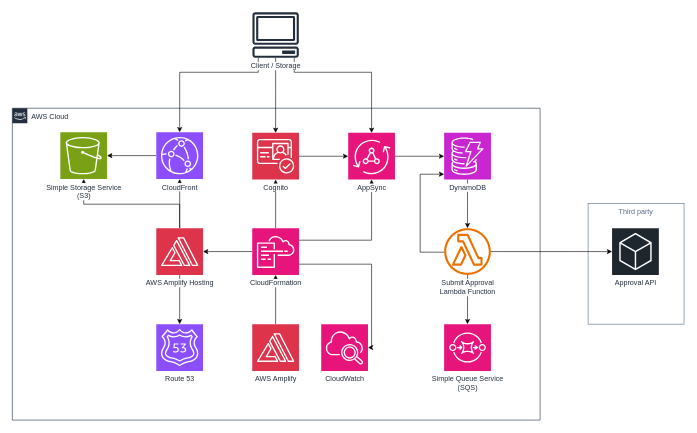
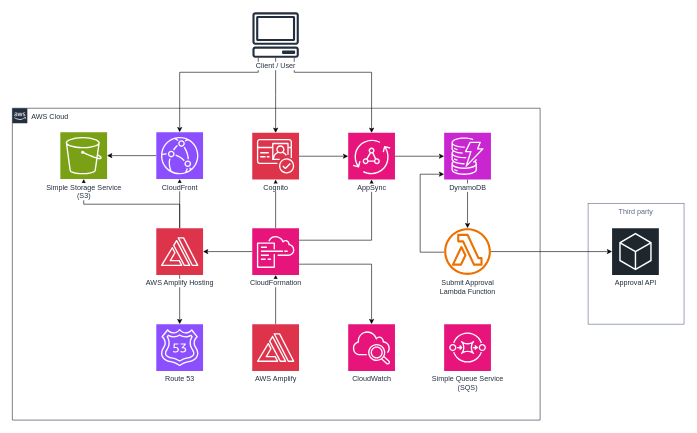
  <mxCell id="0" />
  <mxCell id="1" parent="0" />
  <mxCell id="2" value="AWS Cloud" style="points=[[0,0],[0.25,0],[0.5,0],[0.75,0],[1,0],[1,0.25],[1,0.5],[1,0.75],[1,1],[0.75,1],[0.5,1],[0.25,1],[0,1],[0,0.75],[0,0.5],[0,0.25]];outlineConnect=0;gradientColor=none;html=1;whiteSpace=wrap;fontSize=12;fontStyle=0;container=1;pointerEvents=0;collapsible=0;recursiveResize=0;shape=mxgraph.aws4.group;grIcon=mxgraph.aws4.group_aws_cloud_alt;strokeColor=#232F3E;fillColor=none;verticalAlign=top;align=left;spacingLeft=30;fontColor=#232F3E;dashed=0;" vertex="1" parent="1"><mxGeometry x="20" y="180" width="880" height="520" as="geometry" /></mxCell>
  <mxCell id="3" style="edgeStyle=orthogonalEdgeStyle;rounded=0;orthogonalLoop=1;jettySize=auto;html=1;" edge="1" parent="2" source="5" target="18"><mxGeometry relative="1" as="geometry" /></mxCell>
  <mxCell id="4" style="edgeStyle=orthogonalEdgeStyle;rounded=0;orthogonalLoop=1;jettySize=auto;html=1;" edge="1" parent="2" source="18" target="25"><mxGeometry relative="1" as="geometry"><Array as="points"><mxPoint x="599" y="260" /></Array></mxGeometry></mxCell>
  <mxCell id="5" value="AWS Amplify" style="sketch=0;points=[[0,0,0],[0.25,0,0],[0.5,0,0],[0.75,0,0],[1,0,0],[0,1,0],[0.25,1,0],[0.5,1,0],[0.75,1,0],[1,1,0],[0,0.25,0],[0,0.5,0],[0,0.75,0],[1,0.25,0],[1,0.5,0],[1,0.75,0]];outlineConnect=0;fontColor=#232F3E;fillColor=#DD344C;strokeColor=#ffffff;dashed=0;verticalLabelPosition=bottom;verticalAlign=top;align=center;html=1;fontSize=12;fontStyle=0;aspect=fixed;shape=mxgraph.aws4.resourceIcon;resIcon=mxgraph.aws4.amplify;" vertex="1" parent="2"><mxGeometry x="400" y="360" width="78" height="78" as="geometry" /></mxCell>
  <mxCell id="6" style="edgeStyle=orthogonalEdgeStyle;rounded=0;orthogonalLoop=1;jettySize=auto;html=1;" edge="1" parent="2" source="21" target="8"><mxGeometry relative="1" as="geometry" /></mxCell>
  <mxCell id="7" style="edgeStyle=orthogonalEdgeStyle;rounded=0;orthogonalLoop=1;jettySize=auto;html=1;" edge="1" parent="2" source="8"><mxGeometry relative="1" as="geometry"><mxPoint x="759" y="200" as="targetPoint" /></mxGeometry></mxCell>
  <mxCell id="8" value="DynamoDB" style="sketch=0;points=[[0,0,0],[0.25,0,0],[0.5,0,0],[0.75,0,0],[1,0,0],[0,1,0],[0.25,1,0],[0.5,1,0],[0.75,1,0],[1,1,0],[0,0.25,0],[0,0.5,0],[0,0.75,0],[1,0.25,0],[1,0.5,0],[1,0.75,0]];outlineConnect=0;fontColor=#232F3E;fillColor=#C925D1;strokeColor=#ffffff;dashed=0;verticalLabelPosition=bottom;verticalAlign=top;align=center;html=1;fontSize=12;fontStyle=0;aspect=fixed;shape=mxgraph.aws4.resourceIcon;resIcon=mxgraph.aws4.dynamodb;labelBackgroundColor=default;" vertex="1" parent="2"><mxGeometry x="720" y="41" width="78" height="78" as="geometry" /></mxCell>
  <mxCell id="9" style="edgeStyle=orthogonalEdgeStyle;rounded=0;orthogonalLoop=1;jettySize=auto;html=1;" edge="1" parent="2" source="24" target="14"><mxGeometry relative="1" as="geometry" /></mxCell>
  <mxCell id="10" style="edgeStyle=orthogonalEdgeStyle;rounded=0;orthogonalLoop=1;jettySize=auto;html=1;" edge="1" parent="2" source="24" target="11"><mxGeometry relative="1" as="geometry"><Array as="points"><mxPoint x="279" y="160" /><mxPoint x="119" y="160" /></Array></mxGeometry></mxCell>
  <mxCell id="11" value="Simple Storage Service&lt;br&gt;(S3)" style="sketch=0;points=[[0,0,0],[0.25,0,0],[0.5,0,0],[0.75,0,0],[1,0,0],[0,1,0],[0.25,1,0],[0.5,1,0],[0.75,1,0],[1,1,0],[0,0.25,0],[0,0.5,0],[0,0.75,0],[1,0.25,0],[1,0.5,0],[1,0.75,0]];outlineConnect=0;fontColor=#232F3E;fillColor=#7AA116;strokeColor=#ffffff;dashed=0;verticalLabelPosition=bottom;verticalAlign=top;align=center;html=1;fontSize=12;fontStyle=0;aspect=fixed;shape=mxgraph.aws4.resourceIcon;resIcon=mxgraph.aws4.s3;labelBackgroundColor=default;" vertex="1" parent="2"><mxGeometry x="80" y="40" width="78" height="78" as="geometry" /></mxCell>
  <mxCell id="12" style="edgeStyle=orthogonalEdgeStyle;rounded=0;orthogonalLoop=1;jettySize=auto;html=1;" edge="1" parent="2" source="27" target="8"><mxGeometry relative="1" as="geometry"><Array as="points"><mxPoint x="680" y="240" /><mxPoint x="680" y="110" /></Array></mxGeometry></mxCell>
  <mxCell id="13" style="edgeStyle=orthogonalEdgeStyle;rounded=0;orthogonalLoop=1;jettySize=auto;html=1;" edge="1" parent="2" source="14" target="11"><mxGeometry relative="1" as="geometry" /></mxCell>
  <mxCell id="14" value="CloudFront" style="sketch=0;points=[[0,0,0],[0.25,0,0],[0.5,0,0],[0.75,0,0],[1,0,0],[0,1,0],[0.25,1,0],[0.5,1,0],[0.75,1,0],[1,1,0],[0,0.25,0],[0,0.5,0],[0,0.75,0],[1,0.25,0],[1,0.5,0],[1,0.75,0]];outlineConnect=0;fontColor=#232F3E;fillColor=#8C4FFF;strokeColor=#ffffff;dashed=0;verticalLabelPosition=bottom;verticalAlign=top;align=center;html=1;fontSize=12;fontStyle=0;aspect=fixed;shape=mxgraph.aws4.resourceIcon;resIcon=mxgraph.aws4.cloudfront;labelBackgroundColor=default;" vertex="1" parent="2"><mxGeometry x="240" y="40" width="78" height="78" as="geometry" /></mxCell>
  <mxCell id="15" style="edgeStyle=orthogonalEdgeStyle;rounded=0;orthogonalLoop=1;jettySize=auto;html=1;" edge="1" parent="2" source="18" target="20"><mxGeometry relative="1" as="geometry" /></mxCell>
  <mxCell id="16" style="edgeStyle=orthogonalEdgeStyle;rounded=0;orthogonalLoop=1;jettySize=auto;html=1;" edge="1" parent="2" source="18" target="21"><mxGeometry relative="1" as="geometry"><Array as="points"><mxPoint x="599" y="220" /></Array></mxGeometry></mxCell>
  <mxCell id="17" style="edgeStyle=orthogonalEdgeStyle;rounded=0;orthogonalLoop=1;jettySize=auto;html=1;" edge="1" parent="2" source="18" target="24"><mxGeometry relative="1" as="geometry" /></mxCell>
  <mxCell id="18" value="CloudFormation" style="sketch=0;points=[[0,0,0],[0.25,0,0],[0.5,0,0],[0.75,0,0],[1,0,0],[0,1,0],[0.25,1,0],[0.5,1,0],[0.75,1,0],[1,1,0],[0,0.25,0],[0,0.5,0],[0,0.75,0],[1,0.25,0],[1,0.5,0],[1,0.75,0]];points=[[0,0,0],[0.25,0,0],[0.5,0,0],[0.75,0,0],[1,0,0],[0,1,0],[0.25,1,0],[0.5,1,0],[0.75,1,0],[1,1,0],[0,0.25,0],[0,0.5,0],[0,0.75,0],[1,0.25,0],[1,0.5,0],[1,0.75,0]];outlineConnect=0;fontColor=#232F3E;fillColor=#E7157B;strokeColor=#ffffff;dashed=0;verticalLabelPosition=bottom;verticalAlign=top;align=center;html=1;fontSize=12;fontStyle=0;aspect=fixed;shape=mxgraph.aws4.resourceIcon;resIcon=mxgraph.aws4.cloudformation;labelBackgroundColor=default;" vertex="1" parent="2"><mxGeometry x="400" y="200" width="78" height="78" as="geometry" /></mxCell>
  <mxCell id="19" style="edgeStyle=orthogonalEdgeStyle;rounded=0;orthogonalLoop=1;jettySize=auto;html=1;" edge="1" parent="2" source="20" target="21"><mxGeometry relative="1" as="geometry" /></mxCell>
  <mxCell id="20" value="Cognito" style="sketch=0;points=[[0,0,0],[0.25,0,0],[0.5,0,0],[0.75,0,0],[1,0,0],[0,1,0],[0.25,1,0],[0.5,1,0],[0.75,1,0],[1,1,0],[0,0.25,0],[0,0.5,0],[0,0.75,0],[1,0.25,0],[1,0.5,0],[1,0.75,0]];outlineConnect=0;fontColor=#232F3E;fillColor=#DD344C;strokeColor=#ffffff;dashed=0;verticalLabelPosition=bottom;verticalAlign=top;align=center;html=1;fontSize=12;fontStyle=0;aspect=fixed;shape=mxgraph.aws4.resourceIcon;resIcon=mxgraph.aws4.cognito;labelBackgroundColor=default;" vertex="1" parent="2"><mxGeometry x="400" y="41" width="78" height="78" as="geometry" /></mxCell>
  <mxCell id="21" value="AppSync" style="sketch=0;points=[[0,0,0],[0.25,0,0],[0.5,0,0],[0.75,0,0],[1,0,0],[0,1,0],[0.25,1,0],[0.5,1,0],[0.75,1,0],[1,1,0],[0,0.25,0],[0,0.5,0],[0,0.75,0],[1,0.25,0],[1,0.5,0],[1,0.75,0]];outlineConnect=0;fontColor=#232F3E;fillColor=#E7157B;strokeColor=#ffffff;dashed=0;verticalLabelPosition=bottom;verticalAlign=top;align=center;html=1;fontSize=12;fontStyle=0;aspect=fixed;shape=mxgraph.aws4.resourceIcon;resIcon=mxgraph.aws4.appsync;labelBackgroundColor=default;" vertex="1" parent="2"><mxGeometry x="560" y="41" width="78" height="78" as="geometry" /></mxCell>
  <mxCell id="22" value="Route 53" style="sketch=0;points=[[0,0,0],[0.25,0,0],[0.5,0,0],[0.75,0,0],[1,0,0],[0,1,0],[0.25,1,0],[0.5,1,0],[0.75,1,0],[1,1,0],[0,0.25,0],[0,0.5,0],[0,0.75,0],[1,0.25,0],[1,0.5,0],[1,0.75,0]];outlineConnect=0;fontColor=#232F3E;fillColor=#8C4FFF;strokeColor=#ffffff;dashed=0;verticalLabelPosition=bottom;verticalAlign=top;align=center;html=1;fontSize=12;fontStyle=0;aspect=fixed;shape=mxgraph.aws4.resourceIcon;resIcon=mxgraph.aws4.route_53;" vertex="1" parent="2"><mxGeometry x="240" y="360" width="78" height="78" as="geometry" /></mxCell>
  <mxCell id="23" style="edgeStyle=orthogonalEdgeStyle;rounded=0;orthogonalLoop=1;jettySize=auto;html=1;entryX=0.5;entryY=0;entryDx=0;entryDy=0;entryPerimeter=0;" edge="1" parent="2" source="24" target="22"><mxGeometry relative="1" as="geometry" /></mxCell>
  <mxCell id="24" value="AWS Amplify Hosting" style="sketch=0;points=[[0,0,0],[0.25,0,0],[0.5,0,0],[0.75,0,0],[1,0,0],[0,1,0],[0.25,1,0],[0.5,1,0],[0.75,1,0],[1,1,0],[0,0.25,0],[0,0.5,0],[0,0.75,0],[1,0.25,0],[1,0.5,0],[1,0.75,0]];outlineConnect=0;fontColor=#232F3E;fillColor=#DD344C;strokeColor=#ffffff;dashed=0;verticalLabelPosition=bottom;verticalAlign=top;align=center;html=1;fontSize=12;fontStyle=0;aspect=fixed;shape=mxgraph.aws4.resourceIcon;resIcon=mxgraph.aws4.amplify;labelBackgroundColor=default;" vertex="1" parent="2"><mxGeometry x="240" y="200" width="78" height="78" as="geometry" /></mxCell>
- <mxCell id="25" value="CloudWatch" style="sketch=0;points=[[0,0,0],[0.25,0,0],[0.5,0,0],[0.75,0,0],[1,0,0],[0,1,0],[0.25,1,0],[0.5,1,0],[0.75,1,0],[1,1,0],[0,0.25,0],[0,0.5,0],[0,0.75,0],[1,0.25,0],[1,0.5,0],[1,0.75,0]];points=[[0,0,0],[0.25,0,0],[0.5,0,0],[0.75,0,0],[1,0,0],[0,1,0],[0.25,1,0],[0.5,1,0],[0.75,1,0],[1,1,0],[0,0.25,0],[0,0.5,0],[0,0.75,0],[1,0.25,0],[1,0.5,0],[1,0.75,0]];outlineConnect=0;fontColor=#232F3E;fillColor=#E7157B;strokeColor=#ffffff;dashed=0;verticalLabelPosition=bottom;verticalAlign=top;align=center;html=1;fontSize=12;fontStyle=0;aspect=fixed;shape=mxgraph.aws4.resourceIcon;resIcon=mxgraph.aws4.cloudwatch_2;" vertex="1" parent="2"><mxGeometry x="515" y="360" width="78" height="78" as="geometry" /></mxCell>
- <mxCell id="26" style="edgeStyle=orthogonalEdgeStyle;rounded=0;orthogonalLoop=1;jettySize=auto;html=1;" edge="1" parent="2" source="27" target="31"><mxGeometry relative="1" as="geometry" /></mxCell>
+ <mxCell id="25" value="CloudWatch" style="sketch=0;points=[[0,0,0],[0.25,0,0],[0.5,0,0],[0.75,0,0],[1,0,0],[0,1,0],[0.25,1,0],[0.5,1,0],[0.75,1,0],[1,1,0],[0,0.25,0],[0,0.5,0],[0,0.75,0],[1,0.25,0],[1,0.5,0],[1,0.75,0]];points=[[0,0,0],[0.25,0,0],[0.5,0,0],[0.75,0,0],[1,0,0],[0,1,0],[0.25,1,0],[0.5,1,0],[0.75,1,0],[1,1,0],[0,0.25,0],[0,0.5,0],[0,0.75,0],[1,0.25,0],[1,0.5,0],[1,0.75,0]];outlineConnect=0;fontColor=#232F3E;fillColor=#E7157B;strokeColor=#ffffff;dashed=0;verticalLabelPosition=bottom;verticalAlign=top;align=center;html=1;fontSize=12;fontStyle=0;aspect=fixed;shape=mxgraph.aws4.resourceIcon;resIcon=mxgraph.aws4.cloudwatch_2;" vertex="1" parent="2"><mxGeometry x="560" y="360" width="78" height="78" as="geometry" /></mxCell>
  <mxCell id="27" value="Submit Approval&lt;br&gt;Lambda Function" style="sketch=0;outlineConnect=0;fontColor=#232F3E;gradientColor=none;fillColor=#ED7100;strokeColor=none;dashed=0;verticalLabelPosition=bottom;verticalAlign=top;align=center;html=1;fontSize=12;fontStyle=0;aspect=fixed;pointerEvents=1;shape=mxgraph.aws4.lambda_function;labelBackgroundColor=default;" vertex="1" parent="2"><mxGeometry x="720" y="200" width="78" height="78" as="geometry" /></mxCell>
  <mxCell id="28" value="Third party" style="fillColor=none;strokeColor=#5A6C86;verticalAlign=top;fontStyle=0;fontColor=#5A6C86;whiteSpace=wrap;html=1;" vertex="1" parent="2"><mxGeometry x="960" y="159" width="160" height="201" as="geometry" /></mxCell>
  <mxCell id="29" value="Approval API" style="sketch=0;points=[[0,0,0],[0.25,0,0],[0.5,0,0],[0.75,0,0],[1,0,0],[0,1,0],[0.25,1,0],[0.5,1,0],[0.75,1,0],[1,1,0],[0,0.25,0],[0,0.5,0],[0,0.75,0],[1,0.25,0],[1,0.5,0],[1,0.75,0]];gradientDirection=north;outlineConnect=0;fontColor=#232F3E;gradientColor=none;fillColor=#1E262E;strokeColor=#ffffff;dashed=0;verticalLabelPosition=bottom;verticalAlign=top;align=center;html=1;fontSize=12;fontStyle=0;aspect=fixed;shape=mxgraph.aws4.resourceIcon;resIcon=mxgraph.aws4.general;" vertex="1" parent="2"><mxGeometry x="1000" y="200" width="78" height="78" as="geometry" /></mxCell>
  <mxCell id="30" style="edgeStyle=orthogonalEdgeStyle;rounded=0;orthogonalLoop=1;jettySize=auto;html=1;" edge="1" parent="2" source="27" target="29"><mxGeometry relative="1" as="geometry" /></mxCell>
  <mxCell id="31" value="Simple Queue Service&lt;br&gt;(SQS)" style="sketch=0;points=[[0,0,0],[0.25,0,0],[0.5,0,0],[0.75,0,0],[1,0,0],[0,1,0],[0.25,1,0],[0.5,1,0],[0.75,1,0],[1,1,0],[0,0.25,0],[0,0.5,0],[0,0.75,0],[1,0.25,0],[1,0.5,0],[1,0.75,0]];outlineConnect=0;fontColor=#232F3E;fillColor=#E7157B;strokeColor=#ffffff;dashed=0;verticalLabelPosition=bottom;verticalAlign=top;align=center;html=1;fontSize=12;fontStyle=0;aspect=fixed;shape=mxgraph.aws4.resourceIcon;resIcon=mxgraph.aws4.sqs;" vertex="1" parent="2"><mxGeometry x="720" y="360" width="78" height="78" as="geometry" /></mxCell>
  <mxCell id="32" style="edgeStyle=orthogonalEdgeStyle;rounded=0;orthogonalLoop=1;jettySize=auto;html=1;" edge="1" parent="1" source="35" target="14"><mxGeometry relative="1" as="geometry"><Array as="points"><mxPoint x="430" y="120" /><mxPoint x="299" y="120" /></Array></mxGeometry></mxCell>
  <mxCell id="33" style="edgeStyle=orthogonalEdgeStyle;rounded=0;orthogonalLoop=1;jettySize=auto;html=1;" edge="1" parent="1" source="35" target="20"><mxGeometry relative="1" as="geometry" /></mxCell>
  <mxCell id="34" style="edgeStyle=orthogonalEdgeStyle;rounded=0;orthogonalLoop=1;jettySize=auto;html=1;" edge="1" parent="1" source="35" target="21"><mxGeometry relative="1" as="geometry"><Array as="points"><mxPoint x="490" y="120" /><mxPoint x="619" y="120" /></Array></mxGeometry></mxCell>
- <mxCell id="35" value="Client / Storage" style="sketch=0;outlineConnect=0;fontColor=#232F3E;gradientColor=none;fillColor=#232F3D;strokeColor=none;dashed=0;verticalLabelPosition=bottom;verticalAlign=top;align=center;html=1;fontSize=12;fontStyle=0;aspect=fixed;pointerEvents=1;shape=mxgraph.aws4.client;labelBackgroundColor=default;" vertex="1" parent="1"><mxGeometry x="420" y="20" width="78" height="76" as="geometry" /></mxCell>
+ <mxCell id="35" value="Client / User" style="sketch=0;outlineConnect=0;fontColor=#232F3E;gradientColor=none;fillColor=#232F3D;strokeColor=none;dashed=0;verticalLabelPosition=bottom;verticalAlign=top;align=center;html=1;fontSize=12;fontStyle=0;aspect=fixed;pointerEvents=1;shape=mxgraph.aws4.client;labelBackgroundColor=default;" vertex="1" parent="1"><mxGeometry x="420" y="20" width="78" height="76" as="geometry" /></mxCell>
